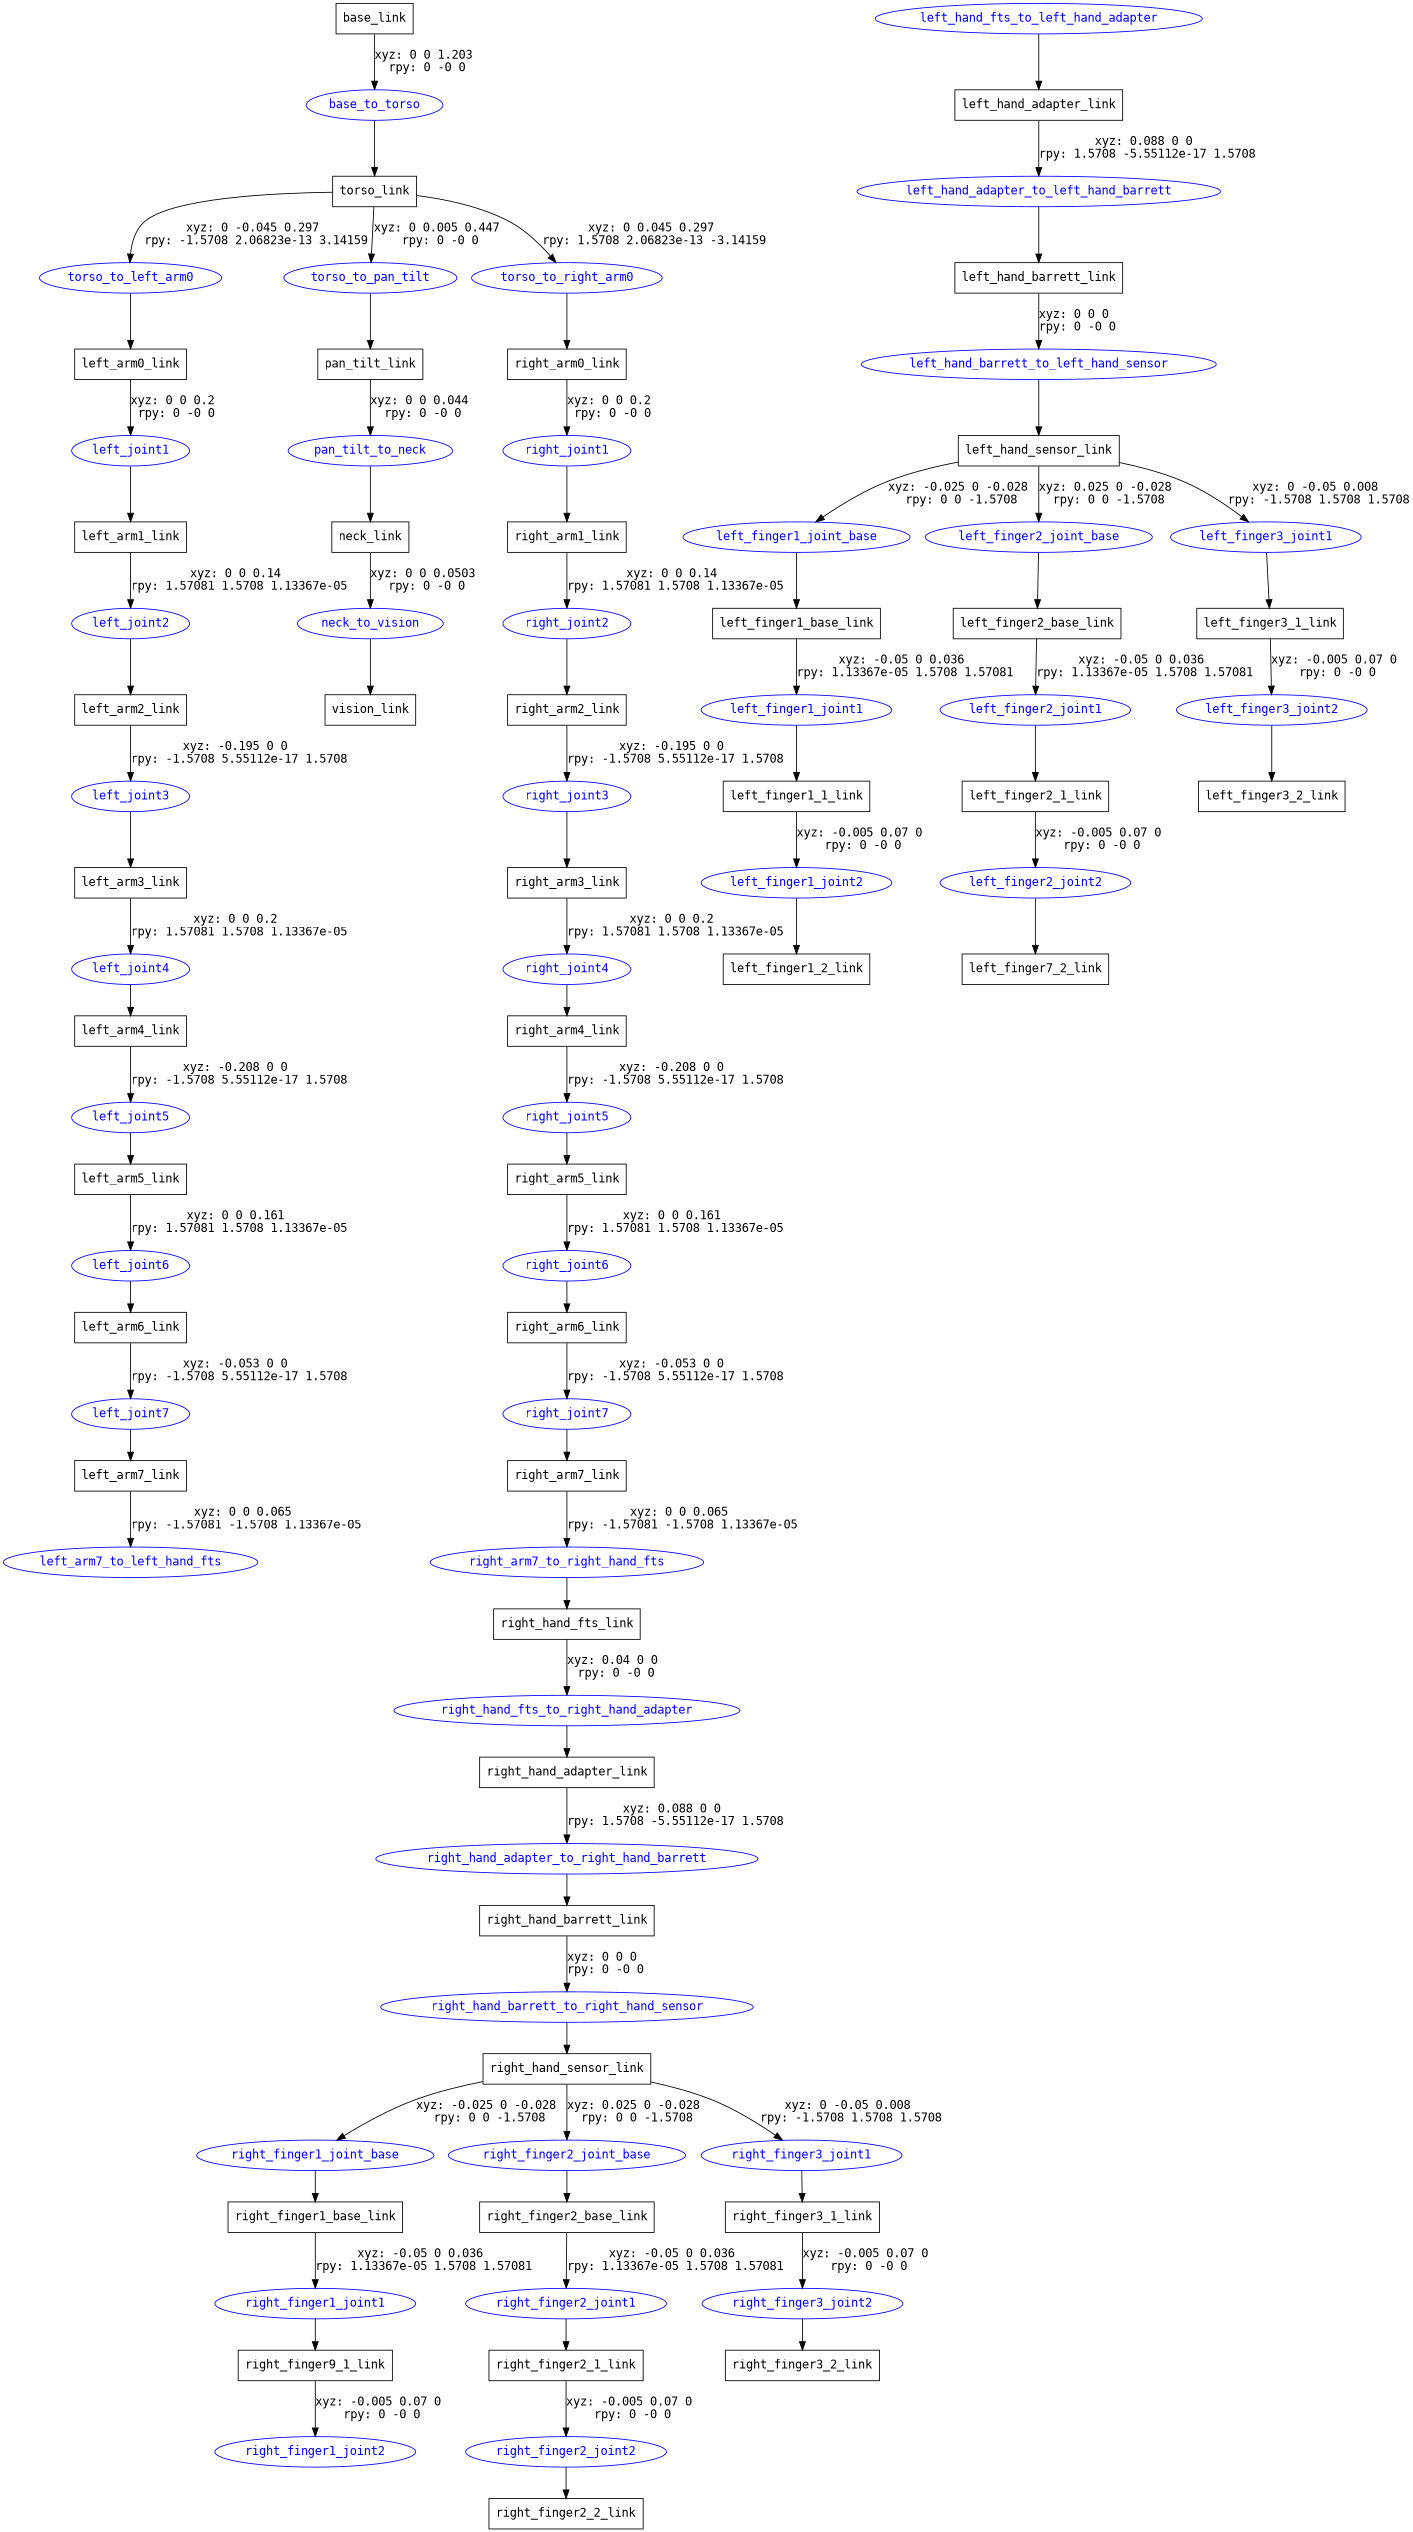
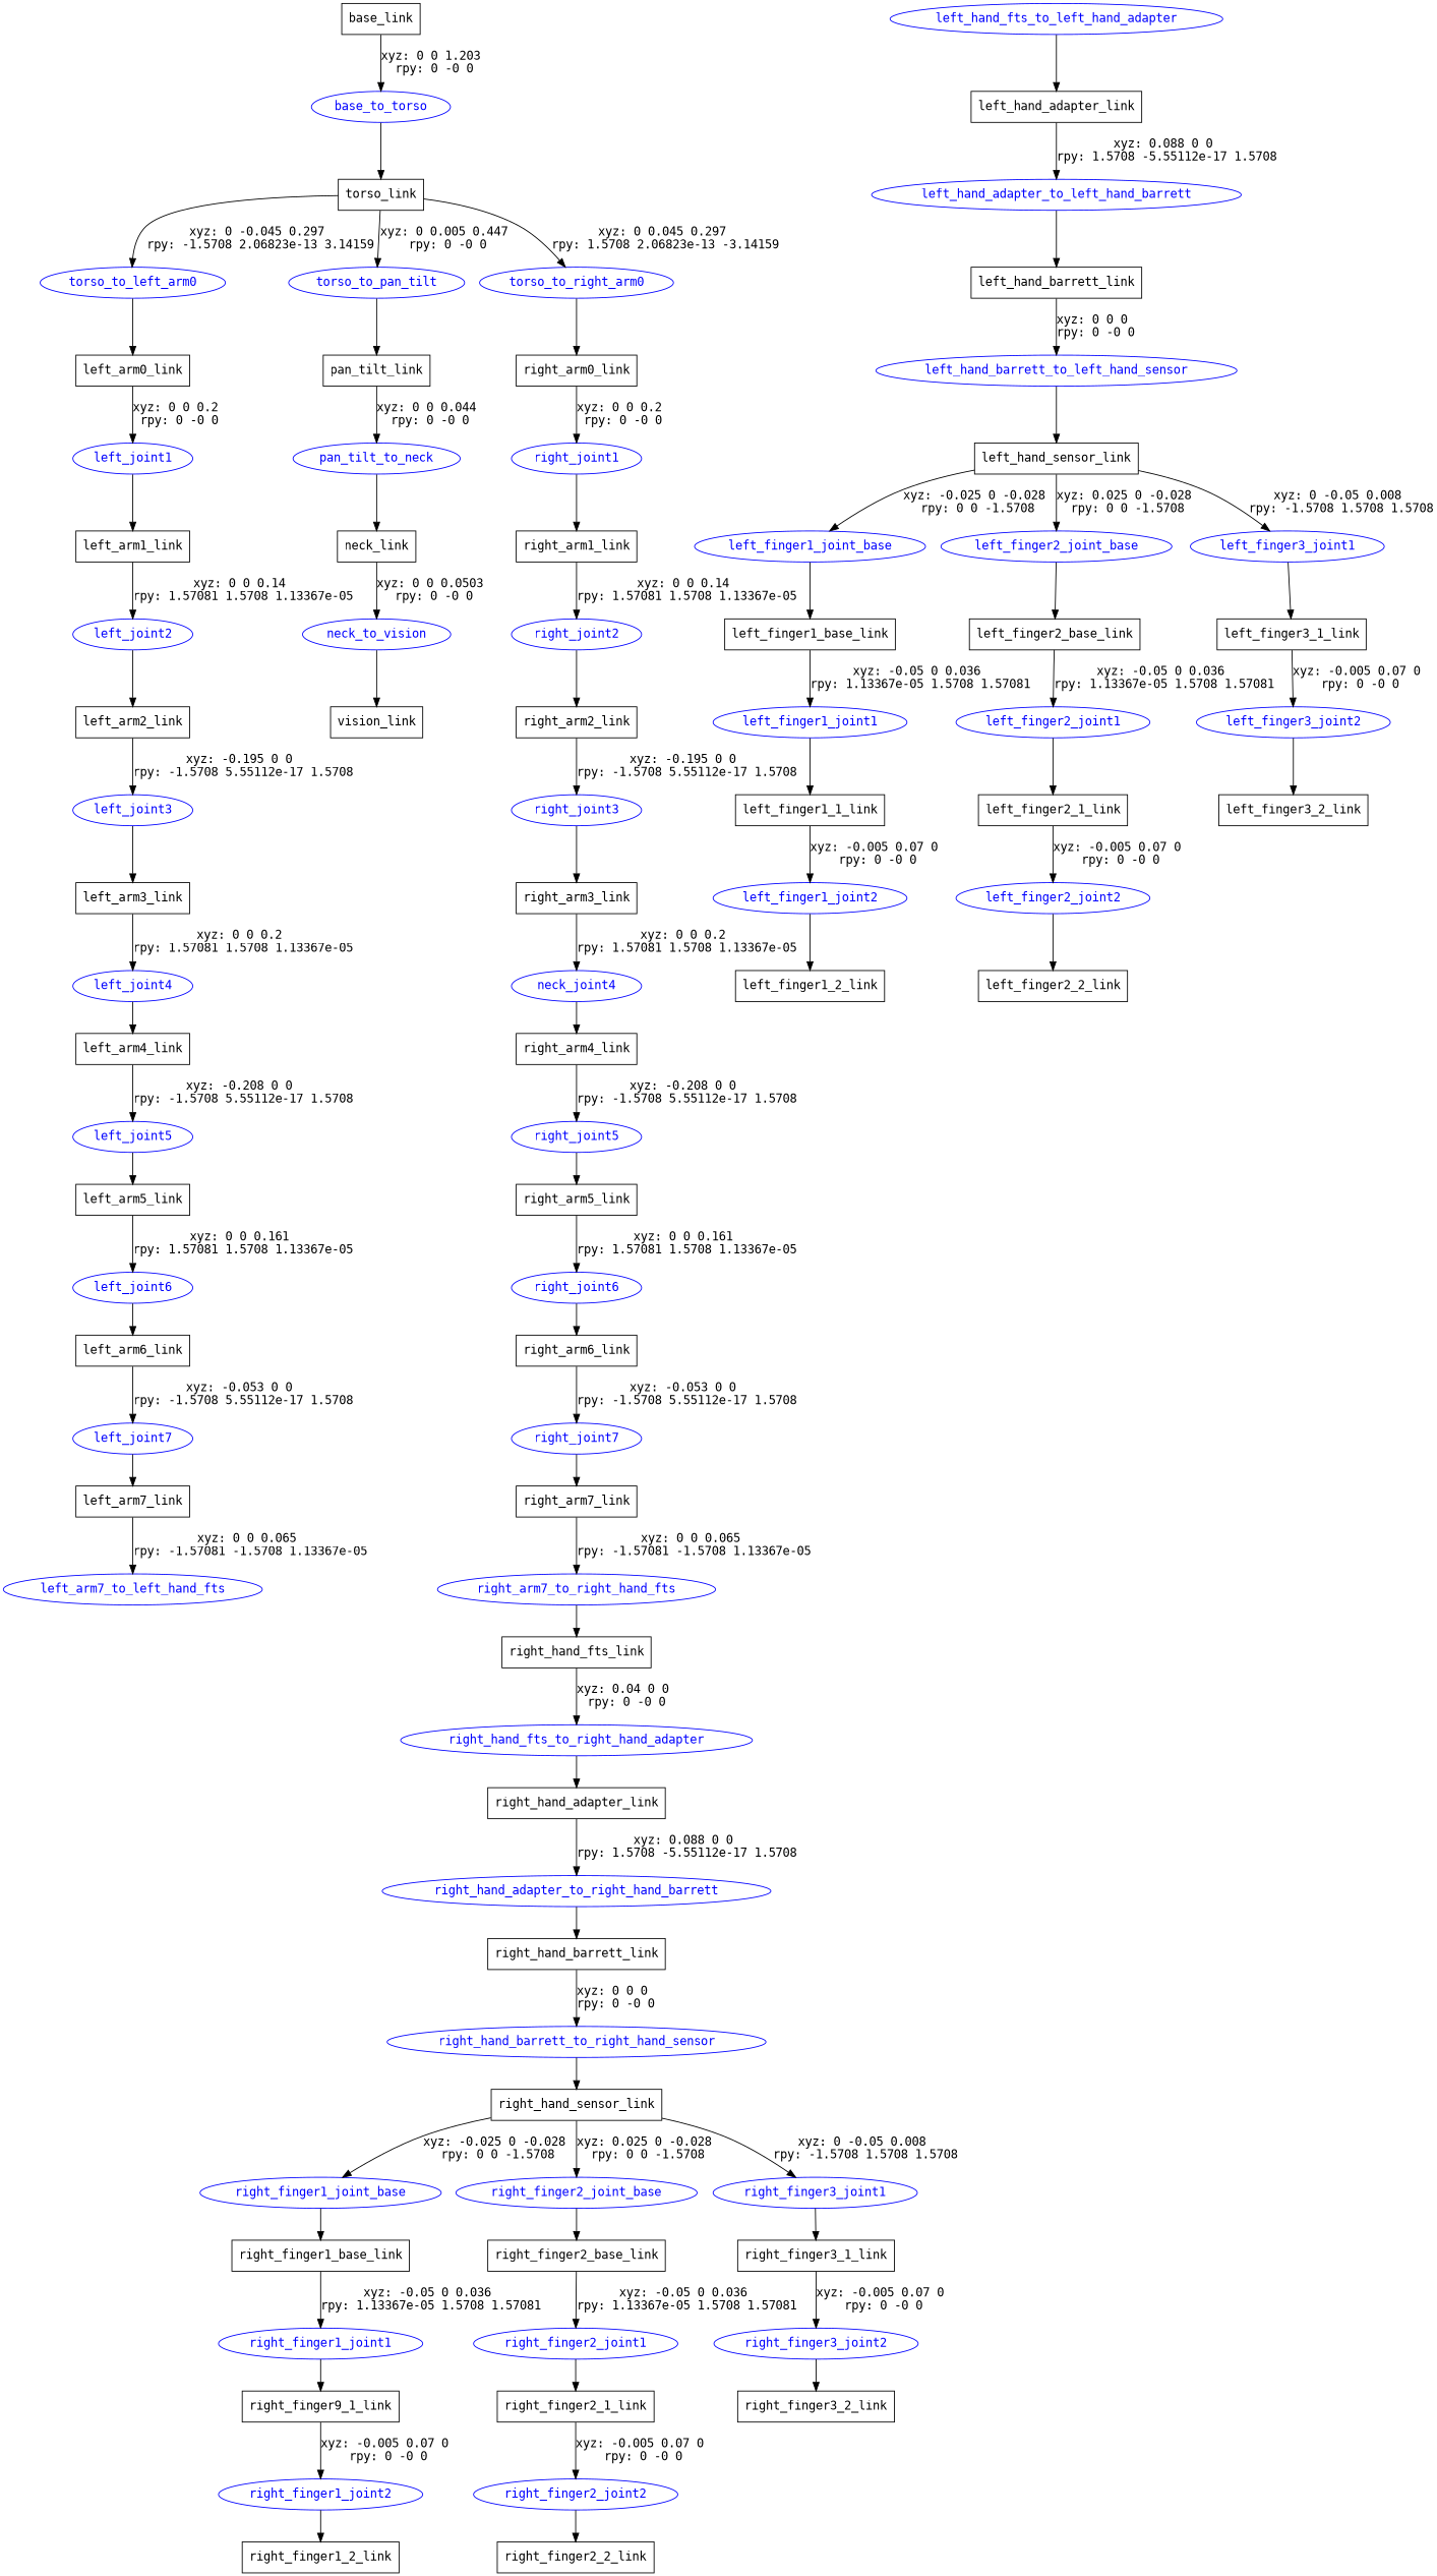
  digraph {
    fontname="DejaVu Sans Mono"
    node [fontname="DejaVu Sans Mono" shape=box]
    edge [fontname="DejaVu Sans Mono"]
    n1 [label=base_link]
    base_to_torso [color=blue fontcolor=blue shape=ellipse]
    n3 [label=torso_link]
    torso_to_left_arm0 [color=blue fontcolor=blue shape=ellipse]
    torso_to_pan_tilt [color=blue fontcolor=blue shape=ellipse]
    torso_to_right_arm0 [color=blue fontcolor=blue shape=ellipse]
    n7 [label=left_arm0_link]
    n8 [label=pan_tilt_link]
    n9 [label=right_arm0_link]
    left_joint1 [color=blue fontcolor=blue shape=ellipse]
    n11 [label=left_arm1_link]
    left_joint2 [color=blue fontcolor=blue shape=ellipse]
    n13 [label=left_arm2_link]
    left_joint3 [color=blue fontcolor=blue shape=ellipse]
    n15 [label=left_arm3_link]
    left_joint4 [color=blue fontcolor=blue shape=ellipse]
    n17 [label=left_arm4_link]
    left_joint5 [color=blue fontcolor=blue shape=ellipse]
    n19 [label=left_arm5_link]
    left_joint6 [color=blue fontcolor=blue shape=ellipse]
    n21 [label=left_arm6_link]
    left_joint7 [color=blue fontcolor=blue shape=ellipse]
    n23 [label=left_arm7_link]
    left_arm7_to_left_hand_fts [color=blue fontcolor=blue shape=ellipse]
    left_hand_fts_to_left_hand_adapter [color=blue fontcolor=blue shape=ellipse]
    n26 [label=left_hand_adapter_link]
    left_hand_adapter_to_left_hand_barrett [color=blue fontcolor=blue shape=ellipse]
    n28 [label=left_hand_barrett_link]
    left_hand_barrett_to_left_hand_sensor [color=blue fontcolor=blue shape=ellipse]
    n30 [label=left_hand_sensor_link]
    left_finger1_joint_base [color=blue fontcolor=blue shape=ellipse]
    left_finger2_joint_base [color=blue fontcolor=blue shape=ellipse]
    left_finger3_joint1 [color=blue fontcolor=blue shape=ellipse]
    n34 [label=left_finger1_base_link]
    n35 [label=left_finger2_base_link]
    n36 [label=left_finger3_1_link]
    left_finger1_joint1 [color=blue fontcolor=blue shape=ellipse]
    n38 [label=left_finger1_1_link]
    left_finger1_joint2 [color=blue fontcolor=blue shape=ellipse]
    n40 [label=left_finger1_2_link]
    left_finger2_joint1 [color=blue fontcolor=blue shape=ellipse]
    n42 [label=left_finger2_1_link]
    left_finger2_joint2 [color=blue fontcolor=blue shape=ellipse]
-   n44 [label=left_finger7_2_link]
+   n44 [label=left_finger2_2_link]
    left_finger3_joint2 [color=blue fontcolor=blue shape=ellipse]
    n46 [label=left_finger3_2_link]
    pan_tilt_to_neck [color=blue fontcolor=blue shape=ellipse]
    n48 [label=neck_link]
    neck_to_vision [color=blue fontcolor=blue shape=ellipse]
    n50 [label=vision_link]
    right_joint1 [color=blue fontcolor=blue shape=ellipse]
    n52 [label=right_arm1_link]
    right_joint2 [color=blue fontcolor=blue shape=ellipse]
    n54 [label=right_arm2_link]
    right_joint3 [color=blue fontcolor=blue shape=ellipse]
    n56 [label=right_arm3_link]
-   right_joint4 [color=blue fontcolor=blue shape=ellipse]
+   right_joint4 [color=blue fontcolor=blue shape=ellipse label=neck_joint4]
    n58 [label=right_arm4_link]
    right_joint5 [color=blue fontcolor=blue shape=ellipse]
    n60 [label=right_arm5_link]
    right_joint6 [color=blue fontcolor=blue shape=ellipse]
    n62 [label=right_arm6_link]
    right_joint7 [color=blue fontcolor=blue shape=ellipse]
    n64 [label=right_arm7_link]
    right_arm7_to_right_hand_fts [color=blue fontcolor=blue shape=ellipse]
    n66 [label=right_hand_fts_link]
    right_hand_fts_to_right_hand_adapter [color=blue fontcolor=blue shape=ellipse]
    n68 [label=right_hand_adapter_link]
    right_hand_adapter_to_right_hand_barrett [color=blue fontcolor=blue shape=ellipse]
    n70 [label=right_hand_barrett_link]
    right_hand_barrett_to_right_hand_sensor [color=blue fontcolor=blue shape=ellipse]
    n72 [label=right_hand_sensor_link]
    right_finger1_joint_base [color=blue fontcolor=blue shape=ellipse]
    right_finger2_joint_base [color=blue fontcolor=blue shape=ellipse]
    right_finger3_joint1 [color=blue fontcolor=blue shape=ellipse]
    n76 [label=right_finger1_base_link]
    n77 [label=right_finger2_base_link]
    n78 [label=right_finger3_1_link]
    right_finger1_joint1 [color=blue fontcolor=blue shape=ellipse]
    n80 [label=right_finger9_1_link]
    right_finger1_joint2 [color=blue fontcolor=blue shape=ellipse]
+   n82 [label=right_finger1_2_link]
    right_finger2_joint1 [color=blue fontcolor=blue shape=ellipse]
    n84 [label=right_finger2_1_link]
    right_finger2_joint2 [color=blue fontcolor=blue shape=ellipse]
    n86 [label=right_finger2_2_link]
    right_finger3_joint2 [color=blue fontcolor=blue shape=ellipse]
    n88 [label=right_finger3_2_link]
    n1 -> base_to_torso [label="xyz: 0 0 1.203 \nrpy: 0 -0 0"]
    base_to_torso -> n3
    n3 -> torso_to_left_arm0 [label="xyz: 0 -0.045 0.297 \nrpy: -1.5708 2.06823e-13 3.14159"]
    n3 -> torso_to_pan_tilt [label="xyz: 0 0.005 0.447 \nrpy: 0 -0 0"]
    n3 -> torso_to_right_arm0 [label="xyz: 0 0.045 0.297 \nrpy: 1.5708 2.06823e-13 -3.14159"]
    torso_to_left_arm0 -> n7
    torso_to_pan_tilt -> n8
    torso_to_right_arm0 -> n9
    n7 -> left_joint1 [label="xyz: 0 0 0.2 \nrpy: 0 -0 0"]
    n8 -> pan_tilt_to_neck [label="xyz: 0 0 0.044 \nrpy: 0 -0 0"]
    n9 -> right_joint1 [label="xyz: 0 0 0.2 \nrpy: 0 -0 0"]
    left_joint1 -> n11
    n11 -> left_joint2 [label="xyz: 0 0 0.14 \nrpy: 1.57081 1.5708 1.13367e-05"]
    left_joint2 -> n13
    n13 -> left_joint3 [label="xyz: -0.195 0 0 \nrpy: -1.5708 5.55112e-17 1.5708"]
    left_joint3 -> n15
    n15 -> left_joint4 [label="xyz: 0 0 0.2 \nrpy: 1.57081 1.5708 1.13367e-05"]
    left_joint4 -> n17
    n17 -> left_joint5 [label="xyz: -0.208 0 0 \nrpy: -1.5708 5.55112e-17 1.5708"]
    left_joint5 -> n19
    n19 -> left_joint6 [label="xyz: 0 0 0.161 \nrpy: 1.57081 1.5708 1.13367e-05"]
    left_joint6 -> n21
    n21 -> left_joint7 [label="xyz: -0.053 0 0 \nrpy: -1.5708 5.55112e-17 1.5708"]
    left_joint7 -> n23
    n23 -> left_arm7_to_left_hand_fts [label="xyz: 0 0 0.065 \nrpy: -1.57081 -1.5708 1.13367e-05"]
    left_hand_fts_to_left_hand_adapter -> n26
    n26 -> left_hand_adapter_to_left_hand_barrett [label="xyz: 0.088 0 0 \nrpy: 1.5708 -5.55112e-17 1.5708"]
    left_hand_adapter_to_left_hand_barrett -> n28
    n28 -> left_hand_barrett_to_left_hand_sensor [label="xyz: 0 0 0 \nrpy: 0 -0 0"]
    left_hand_barrett_to_left_hand_sensor -> n30
    n30 -> left_finger1_joint_base [label="xyz: -0.025 0 -0.028 \nrpy: 0 0 -1.5708"]
    n30 -> left_finger2_joint_base [label="xyz: 0.025 0 -0.028 \nrpy: 0 0 -1.5708"]
    n30 -> left_finger3_joint1 [label="xyz: 0 -0.05 0.008 \nrpy: -1.5708 1.5708 1.5708"]
    left_finger1_joint_base -> n34
    left_finger2_joint_base -> n35
    left_finger3_joint1 -> n36
    n34 -> left_finger1_joint1 [label="xyz: -0.05 0 0.036 \nrpy: 1.13367e-05 1.5708 1.57081"]
    n35 -> left_finger2_joint1 [label="xyz: -0.05 0 0.036 \nrpy: 1.13367e-05 1.5708 1.57081"]
    n36 -> left_finger3_joint2 [label="xyz: -0.005 0.07 0 \nrpy: 0 -0 0"]
    left_finger1_joint1 -> n38
    n38 -> left_finger1_joint2 [label="xyz: -0.005 0.07 0 \nrpy: 0 -0 0"]
    left_finger1_joint2 -> n40
    left_finger2_joint1 -> n42
    n42 -> left_finger2_joint2 [label="xyz: -0.005 0.07 0 \nrpy: 0 -0 0"]
    left_finger2_joint2 -> n44
    left_finger3_joint2 -> n46
    pan_tilt_to_neck -> n48
    n48 -> neck_to_vision [label="xyz: 0 0 0.0503 \nrpy: 0 -0 0"]
    neck_to_vision -> n50
    right_joint1 -> n52
    n52 -> right_joint2 [label="xyz: 0 0 0.14 \nrpy: 1.57081 1.5708 1.13367e-05"]
    right_joint2 -> n54
    n54 -> right_joint3 [label="xyz: -0.195 0 0 \nrpy: -1.5708 5.55112e-17 1.5708"]
    right_joint3 -> n56
    n56 -> right_joint4 [label="xyz: 0 0 0.2 \nrpy: 1.57081 1.5708 1.13367e-05"]
    right_joint4 -> n58
    n58 -> right_joint5 [label="xyz: -0.208 0 0 \nrpy: -1.5708 5.55112e-17 1.5708"]
    right_joint5 -> n60
    n60 -> right_joint6 [label="xyz: 0 0 0.161 \nrpy: 1.57081 1.5708 1.13367e-05"]
    right_joint6 -> n62
    n62 -> right_joint7 [label="xyz: -0.053 0 0 \nrpy: -1.5708 5.55112e-17 1.5708"]
    right_joint7 -> n64
    n64 -> right_arm7_to_right_hand_fts [label="xyz: 0 0 0.065 \nrpy: -1.57081 -1.5708 1.13367e-05"]
    right_arm7_to_right_hand_fts -> n66
    n66 -> right_hand_fts_to_right_hand_adapter [label="xyz: 0.04 0 0 \nrpy: 0 -0 0"]
    right_hand_fts_to_right_hand_adapter -> n68
    n68 -> right_hand_adapter_to_right_hand_barrett [label="xyz: 0.088 0 0 \nrpy: 1.5708 -5.55112e-17 1.5708"]
    right_hand_adapter_to_right_hand_barrett -> n70
    n70 -> right_hand_barrett_to_right_hand_sensor [label="xyz: 0 0 0 \nrpy: 0 -0 0"]
    right_hand_barrett_to_right_hand_sensor -> n72
    n72 -> right_finger1_joint_base [label="xyz: -0.025 0 -0.028 \nrpy: 0 0 -1.5708"]
    n72 -> right_finger2_joint_base [label="xyz: 0.025 0 -0.028 \nrpy: 0 0 -1.5708"]
    n72 -> right_finger3_joint1 [label="xyz: 0 -0.05 0.008 \nrpy: -1.5708 1.5708 1.5708"]
    right_finger1_joint_base -> n76
    right_finger2_joint_base -> n77
    right_finger3_joint1 -> n78
    n76 -> right_finger1_joint1 [label="xyz: -0.05 0 0.036 \nrpy: 1.13367e-05 1.5708 1.57081"]
    n77 -> right_finger2_joint1 [label="xyz: -0.05 0 0.036 \nrpy: 1.13367e-05 1.5708 1.57081"]
    n78 -> right_finger3_joint2 [label="xyz: -0.005 0.07 0 \nrpy: 0 -0 0"]
    right_finger1_joint1 -> n80
    n80 -> right_finger1_joint2 [label="xyz: -0.005 0.07 0 \nrpy: 0 -0 0"]
+   right_finger1_joint2 -> n82
    right_finger2_joint1 -> n84
    n84 -> right_finger2_joint2 [label="xyz: -0.005 0.07 0 \nrpy: 0 -0 0"]
    right_finger2_joint2 -> n86
    right_finger3_joint2 -> n88
  }
